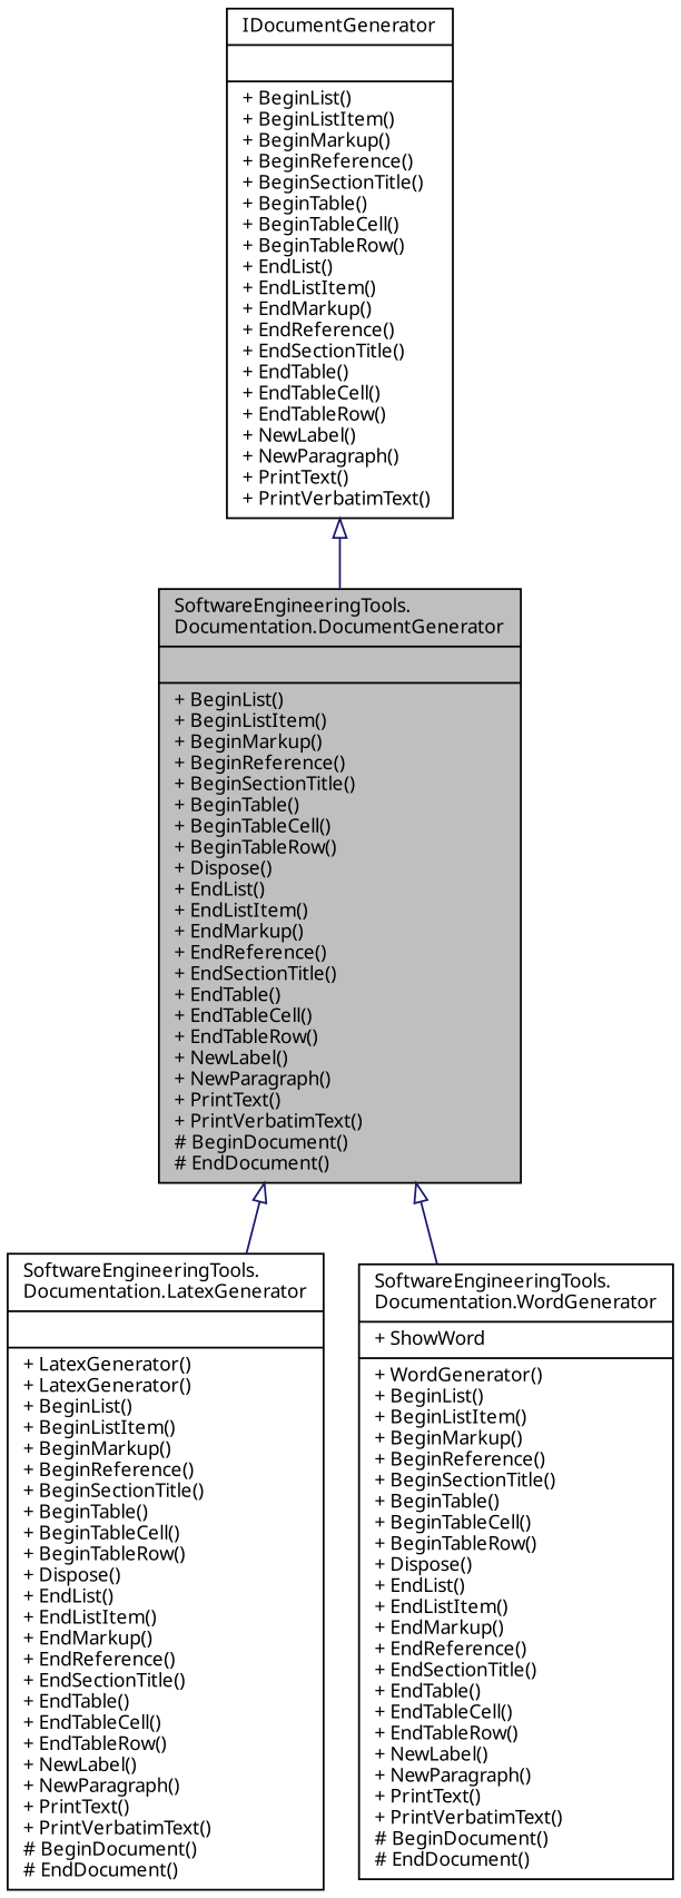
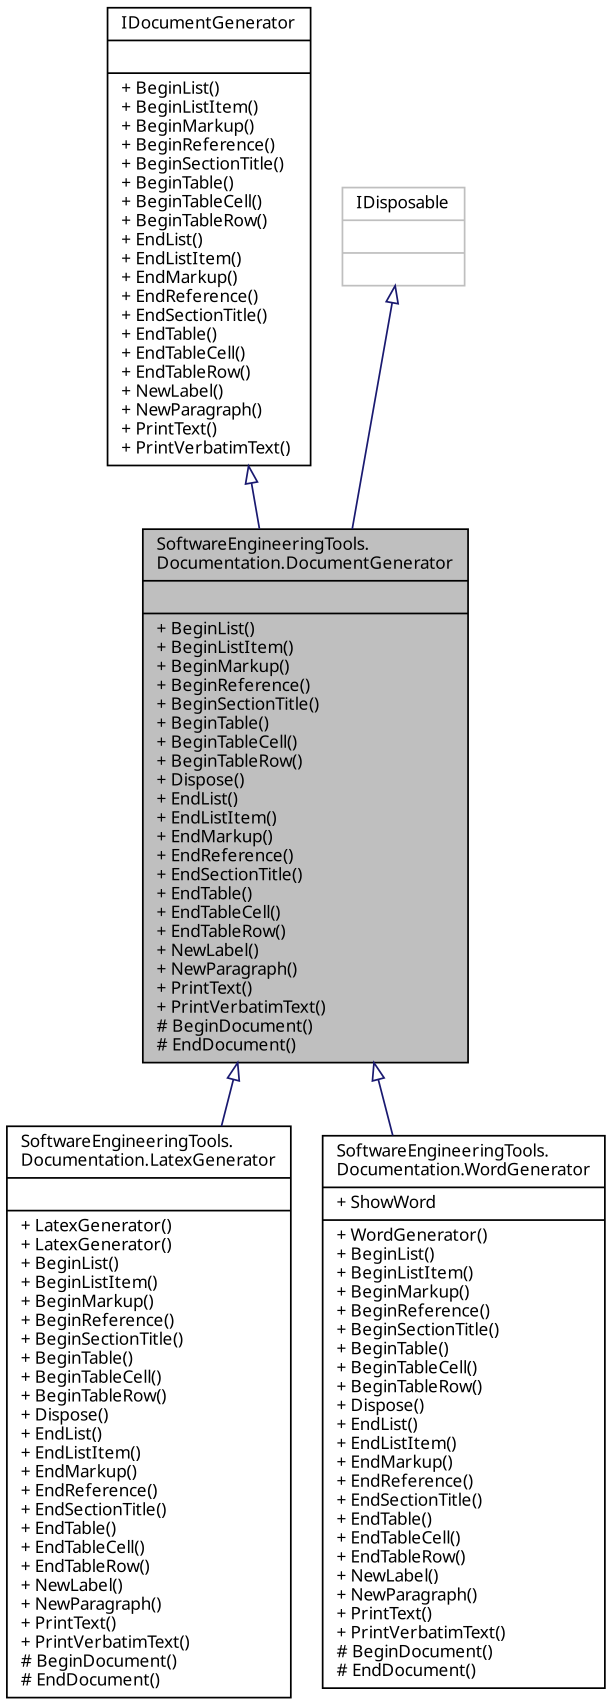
  digraph {
    fontname="Noto Sans"
    node [color=black fillcolor=white fontname="Noto Sans" fontsize=10 shape=record style=filled]
    edge [arrowtail=onormal color=midnightblue dir=back fontname="Noto Sans" fontsize=10 labelfontname=Helvetica labelfontsize=10 style=solid]
    n1 [fillcolor=grey75 fontcolor=black height=0.2 label="{SoftwareEngineeringTools.\lDocumentation.DocumentGenerator\n||+ BeginList()\l+ BeginListItem()\l+ BeginMarkup()\l+ BeginReference()\l+ BeginSectionTitle()\l+ BeginTable()\l+ BeginTableCell()\l+ BeginTableRow()\l+ Dispose()\l+ EndList()\l+ EndListItem()\l+ EndMarkup()\l+ EndReference()\l+ EndSectionTitle()\l+ EndTable()\l+ EndTableCell()\l+ EndTableRow()\l+ NewLabel()\l+ NewParagraph()\l+ PrintText()\l+ PrintVerbatimText()\l# BeginDocument()\l# EndDocument()\l}" width=0.4]
    n2 [height=0.2 label="{SoftwareEngineeringTools.\lDocumentation.LatexGenerator\n||+ LatexGenerator()\l+ LatexGenerator()\l+ BeginList()\l+ BeginListItem()\l+ BeginMarkup()\l+ BeginReference()\l+ BeginSectionTitle()\l+ BeginTable()\l+ BeginTableCell()\l+ BeginTableRow()\l+ Dispose()\l+ EndList()\l+ EndListItem()\l+ EndMarkup()\l+ EndReference()\l+ EndSectionTitle()\l+ EndTable()\l+ EndTableCell()\l+ EndTableRow()\l+ NewLabel()\l+ NewParagraph()\l+ PrintText()\l+ PrintVerbatimText()\l# BeginDocument()\l# EndDocument()\l}" width=0.4]
    n3 [height=0.2 label="{SoftwareEngineeringTools.\lDocumentation.WordGenerator\n|+ ShowWord\l|+ WordGenerator()\l+ BeginList()\l+ BeginListItem()\l+ BeginMarkup()\l+ BeginReference()\l+ BeginSectionTitle()\l+ BeginTable()\l+ BeginTableCell()\l+ BeginTableRow()\l+ Dispose()\l+ EndList()\l+ EndListItem()\l+ EndMarkup()\l+ EndReference()\l+ EndSectionTitle()\l+ EndTable()\l+ EndTableCell()\l+ EndTableRow()\l+ NewLabel()\l+ NewParagraph()\l+ PrintText()\l+ PrintVerbatimText()\l# BeginDocument()\l# EndDocument()\l}" width=0.4]
    n4 [height=0.2 label="{IDocumentGenerator\n||+ BeginList()\l+ BeginListItem()\l+ BeginMarkup()\l+ BeginReference()\l+ BeginSectionTitle()\l+ BeginTable()\l+ BeginTableCell()\l+ BeginTableRow()\l+ EndList()\l+ EndListItem()\l+ EndMarkup()\l+ EndReference()\l+ EndSectionTitle()\l+ EndTable()\l+ EndTableCell()\l+ EndTableRow()\l+ NewLabel()\l+ NewParagraph()\l+ PrintText()\l+ PrintVerbatimText()\l}" width=0.4]
+   n5 [color=grey75 height=0.2 label="{IDisposable\n||}" width=0.4]
    n1 -> n2
    n1 -> n3
    n4 -> n1
+   n5 -> n1
  }
